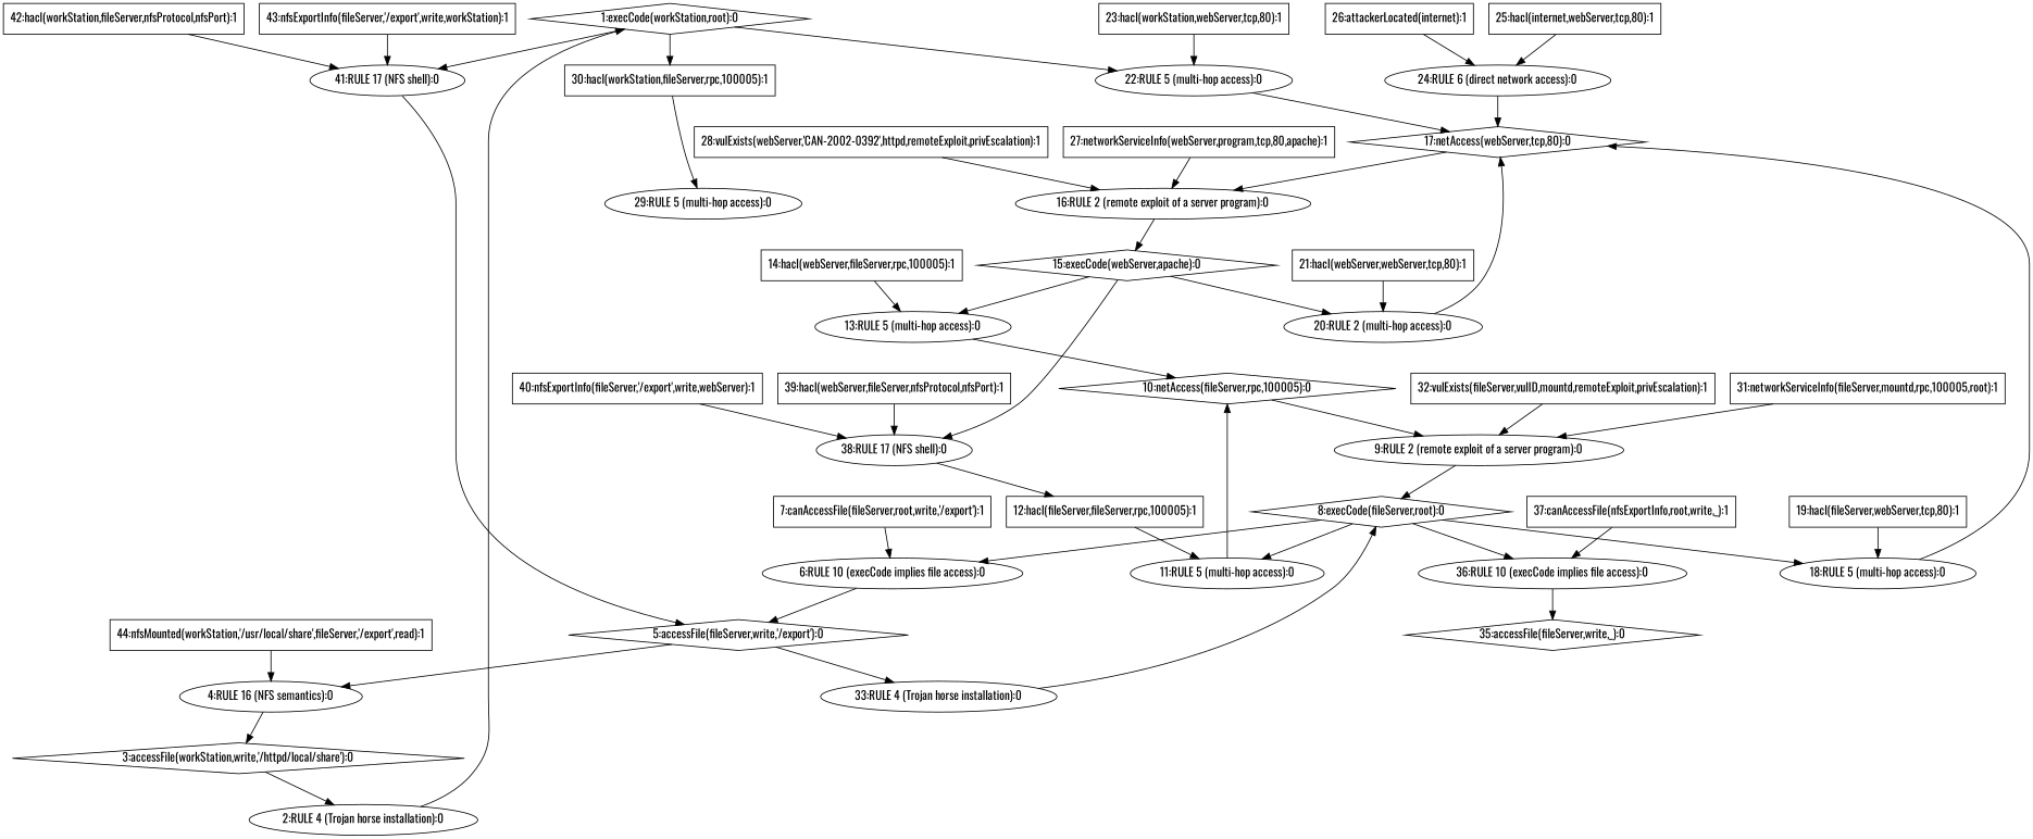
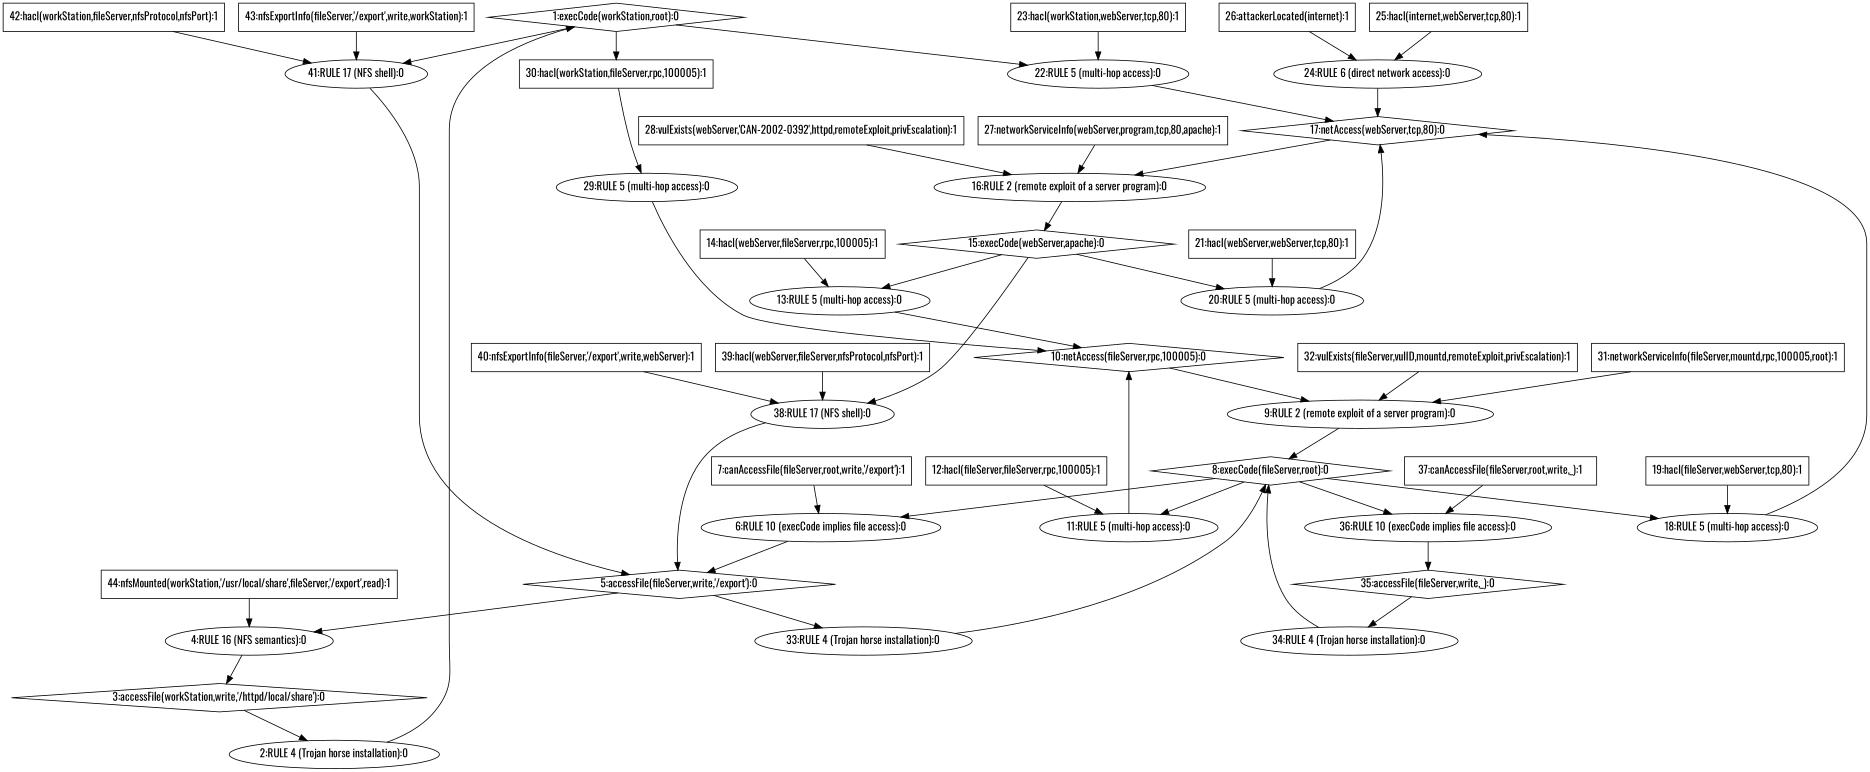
  digraph {
    fontname=Oswald
    node [fontname=Oswald shape=box]
    edge [fontname=Oswald]
    n1 [label="1:execCode(workStation,root):0" shape=diamond]
    n2 [label="22:RULE 5 (multi-hop access):0" shape=ellipse]
    n3 [label="41:RULE 17 (NFS shell):0" shape=ellipse]
    n4 [label="30:hacl(workStation,fileServer,rpc,100005):1"]
    n5 [label="17:netAccess(webServer,tcp,80):0" shape=diamond]
    n6 [label="29:RULE 5 (multi-hop access):0" shape=ellipse]
    n7 [label="10:netAccess(fileServer,rpc,100005):0" shape=diamond]
    n8 [label="5:accessFile(fileServer,write,'/export'):0" shape=diamond]
    n9 [label="2:RULE 4 (Trojan horse installation):0" shape=ellipse]
    n10 [label="3:accessFile(workStation,write,'/httpd/local/share'):0" shape=diamond]
    n11 [label="4:RULE 16 (NFS semantics):0" shape=ellipse]
    n12 [label="33:RULE 4 (Trojan horse installation):0" shape=ellipse]
    n13 [label="8:execCode(fileServer,root):0" shape=diamond]
    n14 [label="6:RULE 10 (execCode implies file access):0" shape=ellipse]
    n15 [label="7:canAccessFile(fileServer,root,write,'/export'):1"]
    n16 [label="11:RULE 5 (multi-hop access):0" shape=ellipse]
    n17 [label="18:RULE 5 (multi-hop access):0" shape=ellipse]
    n18 [label="36:RULE 10 (execCode implies file access):0" shape=ellipse]
    n19 [label="35:accessFile(fileServer,write,_):0" shape=diamond]
    n20 [label="9:RULE 2 (remote exploit of a server program):0" shape=ellipse]
    n21 [label="12:hacl(fileServer,fileServer,rpc,100005):1"]
    n22 [label="13:RULE 5 (multi-hop access):0" shape=ellipse]
    n23 [label="14:hacl(webServer,fileServer,rpc,100005):1"]
    n24 [label="15:execCode(webServer,apache):0" shape=diamond]
-   n25 [label="20:RULE 2 (multi-hop access):0" shape=ellipse]
+   n25 [label="20:RULE 5 (multi-hop access):0" shape=ellipse]
    n26 [label="38:RULE 17 (NFS shell):0" shape=ellipse]
    n27 [label="16:RULE 2 (remote exploit of a server program):0" shape=ellipse]
    n28 [label="19:hacl(fileServer,webServer,tcp,80):1"]
    n29 [label="21:hacl(webServer,webServer,tcp,80):1"]
    n30 [label="23:hacl(workStation,webServer,tcp,80):1"]
    n31 [label="24:RULE 6 (direct network access):0" shape=ellipse]
    n32 [label="25:hacl(internet,webServer,tcp,80):1"]
    n33 [label="26:attackerLocated(internet):1"]
    n34 [label="27:networkServiceInfo(webServer,program,tcp,80,apache):1"]
    n35 [label="28:vulExists(webServer,'CAN-2002-0392',httpd,remoteExploit,privEscalation):1"]
    n36 [label="31:networkServiceInfo(fileServer,mountd,rpc,100005,root):1"]
    n37 [label="32:vulExists(fileServer,vulID,mountd,remoteExploit,privEscalation):1"]
-   n39 [label="37:canAccessFile(nfsExportInfo,root,write,_):1"]
+   n38 [label="34:RULE 4 (Trojan horse installation):0" shape=ellipse]
+   n39 [label="37:canAccessFile(fileServer,root,write,_):1"]
    n40 [label="39:hacl(webServer,fileServer,nfsProtocol,nfsPort):1"]
    n41 [label="40:nfsExportInfo(fileServer,'/export',write,webServer):1"]
    n42 [label="42:hacl(workStation,fileServer,nfsProtocol,nfsPort):1"]
    n43 [label="43:nfsExportInfo(fileServer,'/export',write,workStation):1"]
    n44 [label="44:nfsMounted(workStation,'/usr/local/share',fileServer,'/export',read):1"]
    n1 -> n2
    n1 -> n3
    n1 -> n4
    n2 -> n5
    n3 -> n8
    n4 -> n6
    n5 -> n27
+   n6 -> n7
    n7 -> n20
    n8 -> n11
    n8 -> n12
    n9 -> n1
    n10 -> n9
    n11 -> n10
    n12 -> n13
    n13 -> n14
    n13 -> n16
    n13 -> n17
    n13 -> n18
    n14 -> n8
    n15 -> n14
    n16 -> n7
    n17 -> n5
    n18 -> n19
+   n19 -> n38
    n20 -> n13
    n21 -> n16
    n22 -> n7
    n23 -> n22
    n24 -> n22
    n24 -> n25
    n24 -> n26
    n25 -> n5
-   n26 -> n21
+   n26 -> n8
    n27 -> n24
    n28 -> n17
    n29 -> n25
    n30 -> n2
    n31 -> n5
    n32 -> n31
    n33 -> n31
    n34 -> n27
    n35 -> n27
    n36 -> n20
    n37 -> n20
+   n38 -> n13
    n39 -> n18
    n40 -> n26
    n41 -> n26
    n42 -> n3
    n43 -> n3
    n44 -> n11
  }
